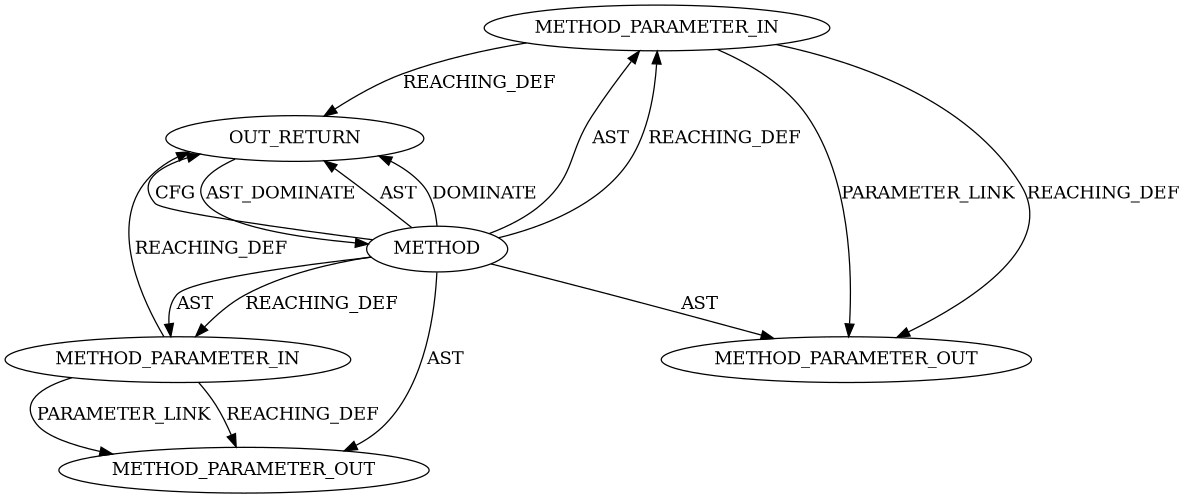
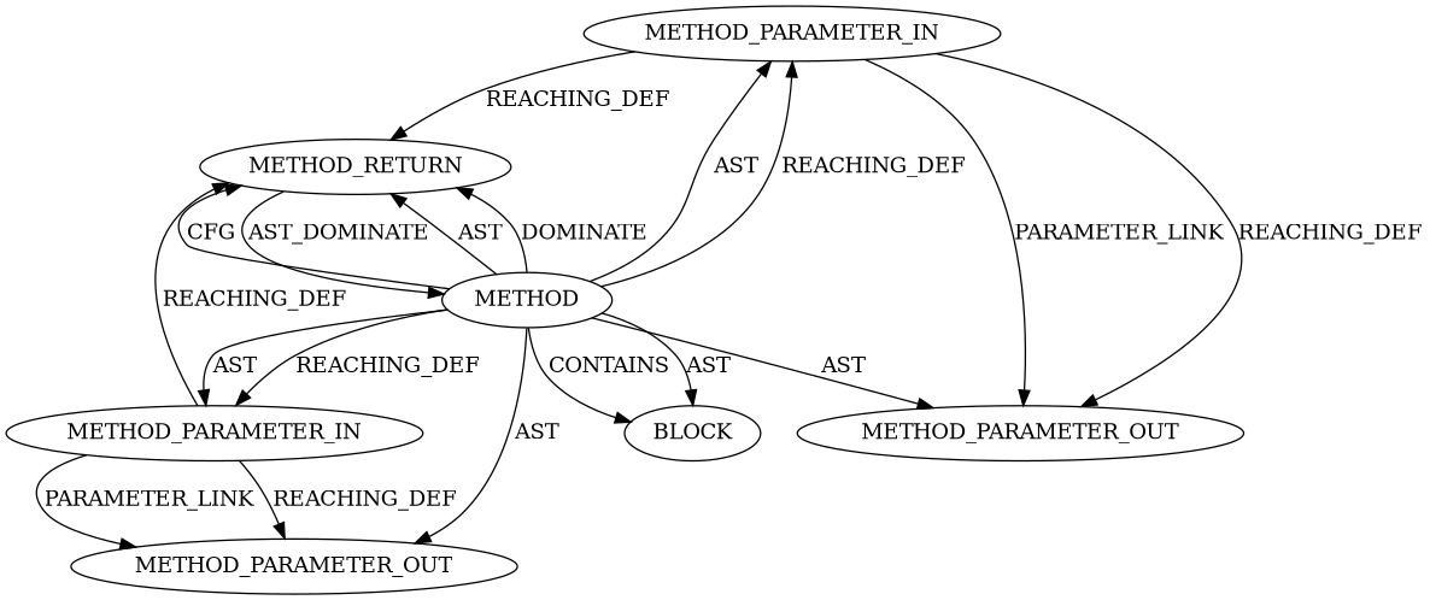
  digraph {
    node [CODE=p1 EVALUATION_STRATEGY=BY_VALUE IS_VARIADIC=false ORDER=1 TYPE_FULL_NAME=ANY]
    n1 [INDEX=1 NAME=p1 label=METHOD_PARAMETER_IN]
-   n2 [CODE=RET ORDER=2 label=OUT_RETURN IS_VARIADIC=""]
+   n2 [CODE=RET ORDER=2 label=METHOD_RETURN IS_VARIADIC=""]
    n3 [INDEX=1 NAME=p1 label=METHOD_PARAMETER_OUT]
    n4 [AST_PARENT_FULL_NAME="<global>" AST_PARENT_TYPE=NAMESPACE_BLOCK CODE="<empty>" FILENAME="<empty>" FULL_NAME=EVP_CIPHER_param_to_asn1 IS_EXTERNAL=true NAME=EVP_CIPHER_param_to_asn1 ORDER=0 label=METHOD EVALUATION_STRATEGY="" IS_VARIADIC="" TYPE_FULL_NAME=""]
+   n5 [ARGUMENT_INDEX=1 CODE="<empty>" label=BLOCK EVALUATION_STRATEGY="" IS_VARIADIC=""]
    n6 [CODE=p2 INDEX=2 NAME=p2 ORDER=2 label=METHOD_PARAMETER_IN]
    n7 [CODE=p2 INDEX=2 NAME=p2 ORDER=2 label=METHOD_PARAMETER_OUT]
    n1 -> n2 [VARIABLE=p1 label=REACHING_DEF]
    n1 -> n3 [label=PARAMETER_LINK]
    n1 -> n3 [VARIABLE=p1 label=REACHING_DEF]
    n2 -> n4 [label=AST_DOMINATE]
    n4 -> n1 [label=AST]
    n4 -> n1 [label=REACHING_DEF]
    n4 -> n2 [label=AST]
    n4 -> n2 [label=DOMINATE]
    n4 -> n2 [label=CFG]
    n4 -> n3 [label=AST]
+   n4 -> n5 [label=AST]
+   n4 -> n5 [label=CONTAINS]
    n4 -> n6 [label=REACHING_DEF]
    n4 -> n6 [label=AST]
    n4 -> n7 [label=AST]
    n6 -> n2 [VARIABLE=p2 label=REACHING_DEF]
    n6 -> n7 [VARIABLE=p2 label=REACHING_DEF]
    n6 -> n7 [label=PARAMETER_LINK]
  }
